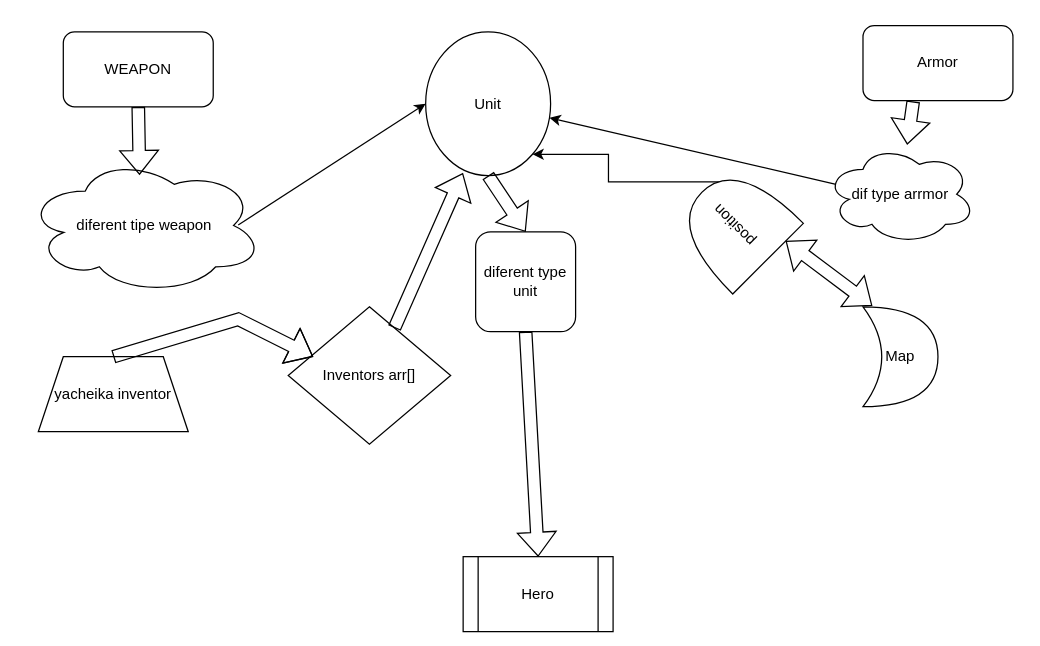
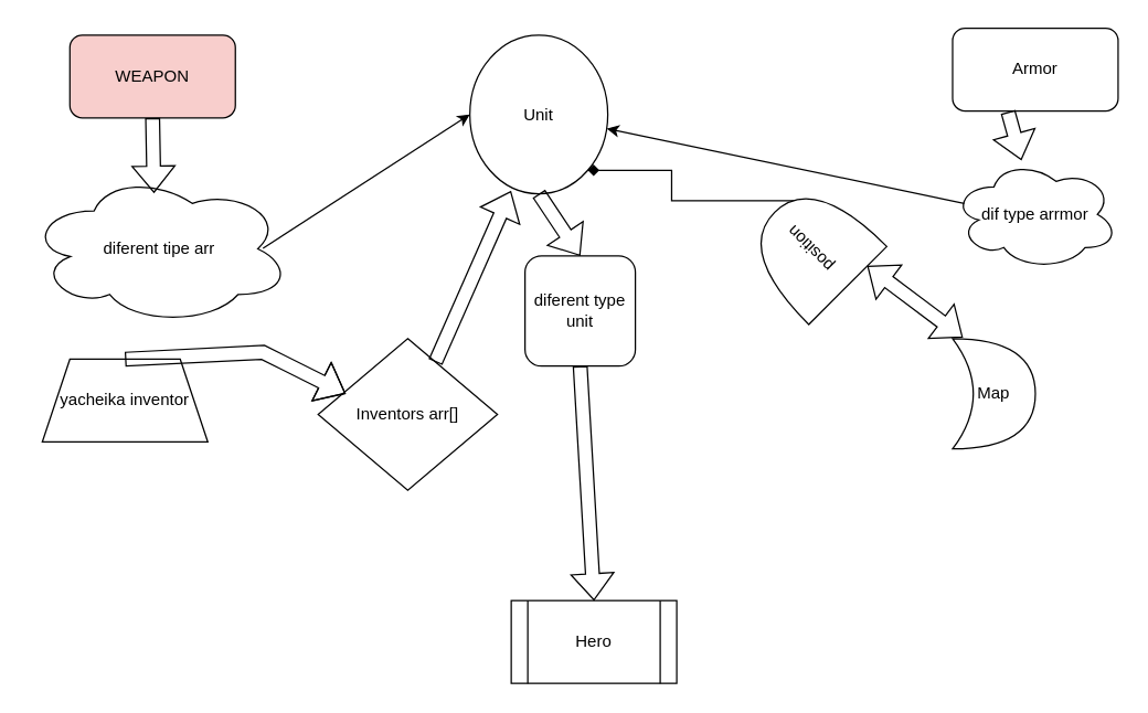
  <mxCell id="0" />
  <mxCell id="1" parent="0" />
- <mxCell id="2" value="WEAPON" style="rounded=1;whiteSpace=wrap;html=1;" parent="1" vertex="1"><mxGeometry x="50" y="25" width="120" height="60" as="geometry" /></mxCell>
- <mxCell id="3" value="diferent tipe weapon" style="ellipse;shape=cloud;whiteSpace=wrap;html=1;" parent="1" vertex="1"><mxGeometry x="20" y="125" width="190" height="110" as="geometry" /></mxCell>
+ <mxCell id="2" value="WEAPON" style="rounded=1;whiteSpace=wrap;html=1;fillColor=#f8cecc;" parent="1" vertex="1"><mxGeometry x="50" y="25" width="120" height="60" as="geometry" /></mxCell>
+ <mxCell id="3" value="diferent tipe arr" style="ellipse;shape=cloud;whiteSpace=wrap;html=1;" parent="1" vertex="1"><mxGeometry x="20" y="125" width="190" height="110" as="geometry" /></mxCell>
  <mxCell id="4" value="" style="shape=flexArrow;endArrow=classic;html=1;rounded=0;entryX=0.479;entryY=0.131;entryDx=0;entryDy=0;entryPerimeter=0;" parent="1" target="3" edge="1"><mxGeometry width="50" height="50" relative="1" as="geometry"><mxPoint x="110" y="85" as="sourcePoint" /><mxPoint x="140" y="155" as="targetPoint" /></mxGeometry></mxCell>
  <mxCell id="5" value="Unit" style="ellipse;whiteSpace=wrap;html=1;" parent="1" vertex="1"><mxGeometry x="340" y="25" width="100" height="115" as="geometry" /></mxCell>
  <mxCell id="6" value="" style="endArrow=classic;html=1;rounded=0;entryX=0;entryY=0.5;entryDx=0;entryDy=0;" parent="1" target="5" edge="1"><mxGeometry width="50" height="50" relative="1" as="geometry"><mxPoint x="190" y="179.5" as="sourcePoint" /><mxPoint x="250" y="179.5" as="targetPoint" /></mxGeometry></mxCell>
  <mxCell id="7" value="diferent type unit" style="whiteSpace=wrap;html=1;aspect=fixed;rounded=1;" parent="1" vertex="1"><mxGeometry x="380" y="185" width="80" height="80" as="geometry" /></mxCell>
  <mxCell id="8" value="" style="shape=flexArrow;endArrow=classic;html=1;rounded=0;entryX=0.5;entryY=0;entryDx=0;entryDy=0;exitX=0.5;exitY=1;exitDx=0;exitDy=0;" parent="1" source="5" target="7" edge="1"><mxGeometry width="50" height="50" relative="1" as="geometry"><mxPoint x="390" y="295" as="sourcePoint" /><mxPoint x="440" y="245" as="targetPoint" /></mxGeometry></mxCell>
- <mxCell id="9" value="Hero" style="shape=process;whiteSpace=wrap;html=1;backgroundOutline=1;" parent="1" vertex="1"><mxGeometry x="370" y="445" width="120" height="60" as="geometry" /></mxCell>
+ <mxCell id="9" value="Hero" style="shape=process;whiteSpace=wrap;html=1;backgroundOutline=1;" parent="1" vertex="1"><mxGeometry x="370" y="435" width="120" height="60" as="geometry" /></mxCell>
  <mxCell id="10" value="" style="shape=flexArrow;endArrow=classic;html=1;rounded=0;entryX=0.5;entryY=0;entryDx=0;entryDy=0;exitX=0.5;exitY=1;exitDx=0;exitDy=0;" parent="1" source="7" target="9" edge="1"><mxGeometry width="50" height="50" relative="1" as="geometry"><mxPoint x="390" y="295" as="sourcePoint" /><mxPoint x="440" y="245" as="targetPoint" /></mxGeometry></mxCell>
  <mxCell id="11" value="Armor" style="rounded=1;whiteSpace=wrap;html=1;" parent="1" vertex="1"><mxGeometry x="690" y="20" width="120" height="60" as="geometry" /></mxCell>
- <mxCell id="12" value="dif type arrmor" style="ellipse;shape=cloud;whiteSpace=wrap;html=1;" parent="1" vertex="1"><mxGeometry x="660" y="115" width="120" height="80" as="geometry" /></mxCell>
+ <mxCell id="12" value="dif type arrmor" style="ellipse;shape=cloud;whiteSpace=wrap;html=1;" parent="1" vertex="1"><mxGeometry x="690" y="115" width="120" height="80" as="geometry" /></mxCell>
  <mxCell id="13" value="" style="shape=flexArrow;endArrow=classic;html=1;rounded=0;exitX=0.335;exitY=1.01;exitDx=0;exitDy=0;exitPerimeter=0;" parent="1" source="11" target="12" edge="1"><mxGeometry width="50" height="50" relative="1" as="geometry"><mxPoint x="390" y="295" as="sourcePoint" /><mxPoint x="440" y="245" as="targetPoint" /></mxGeometry></mxCell>
  <mxCell id="14" value="" style="endArrow=classic;html=1;rounded=0;exitX=0.07;exitY=0.4;exitDx=0;exitDy=0;exitPerimeter=0;" parent="1" source="12" target="5" edge="1"><mxGeometry width="50" height="50" relative="1" as="geometry"><mxPoint x="390" y="295" as="sourcePoint" /><mxPoint x="440" y="245" as="targetPoint" /></mxGeometry></mxCell>
  <mxCell id="15" value="Inventors arr[]" style="rhombus;whiteSpace=wrap;html=1;" parent="1" vertex="1"><mxGeometry x="230" y="245" width="130" height="110" as="geometry" /></mxCell>
- <mxCell id="16" value="yacheika inventor" style="shape=trapezoid;perimeter=trapezoidPerimeter;whiteSpace=wrap;html=1;fixedSize=1;" parent="1" vertex="1"><mxGeometry x="30" y="285" width="120" height="60" as="geometry" /></mxCell>
+ <mxCell id="16" value="yacheika inventor" style="shape=trapezoid;perimeter=trapezoidPerimeter;whiteSpace=wrap;html=1;fixedSize=1;" parent="1" vertex="1"><mxGeometry x="30" y="260" width="120" height="60" as="geometry" /></mxCell>
  <mxCell id="17" value="" style="shape=flexArrow;endArrow=classic;html=1;rounded=0;exitX=0.5;exitY=0;exitDx=0;exitDy=0;" parent="1" source="16" edge="1"><mxGeometry width="50" height="50" relative="1" as="geometry"><mxPoint x="390" y="295" as="sourcePoint" /><mxPoint x="250" y="285" as="targetPoint" /><Array as="points"><mxPoint x="190" y="255" /></Array></mxGeometry></mxCell>
  <mxCell id="18" value="" style="shape=flexArrow;endArrow=classic;html=1;rounded=0;entryX=0.298;entryY=0.983;entryDx=0;entryDy=0;exitX=0.654;exitY=0.155;exitDx=0;exitDy=0;exitPerimeter=0;entryPerimeter=0;" parent="1" source="15" target="5" edge="1"><mxGeometry width="50" height="50" relative="1" as="geometry"><mxPoint x="390" y="295" as="sourcePoint" /><mxPoint x="440" y="245" as="targetPoint" /></mxGeometry></mxCell>
- <mxCell id="19" style="edgeStyle=orthogonalEdgeStyle;rounded=0;orthogonalLoop=1;jettySize=auto;html=1;entryX=1;entryY=1;entryDx=0;entryDy=0;exitX=0.863;exitY=0.777;exitDx=0;exitDy=0;exitPerimeter=0;" parent="1" source="20" target="5" edge="1"><mxGeometry relative="1" as="geometry"><mxPoint x="570" y="85" as="targetPoint" /></mxGeometry></mxCell>
+ <mxCell id="19" style="edgeStyle=orthogonalEdgeStyle;rounded=0;orthogonalLoop=1;jettySize=auto;html=1;entryX=1;entryY=1;entryDx=0;entryDy=0;exitX=0.863;exitY=0.777;exitDx=0;exitDy=0;exitPerimeter=0;endArrow=diamond;" parent="1" source="20" target="5" edge="1"><mxGeometry relative="1" as="geometry"><mxPoint x="570" y="85" as="targetPoint" /></mxGeometry></mxCell>
  <mxCell id="20" value="position" style="shape=or;whiteSpace=wrap;html=1;rotation=-135;" parent="1" vertex="1"><mxGeometry x="550" y="140" width="75" height="80" as="geometry" /></mxCell>
  <mxCell id="21" value="Map" style="shape=xor;whiteSpace=wrap;html=1;rotation=0;" parent="1" vertex="1"><mxGeometry x="690" y="245" width="60" height="80" as="geometry" /></mxCell>
  <mxCell id="22" value="" style="shape=flexArrow;endArrow=classic;startArrow=classic;html=1;rounded=0;entryX=0;entryY=0.75;entryDx=0;entryDy=0;entryPerimeter=0;exitX=0.123;exitY=-0.01;exitDx=0;exitDy=0;exitPerimeter=0;" parent="1" source="21" target="20" edge="1"><mxGeometry width="100" height="100" relative="1" as="geometry"><mxPoint x="540" y="285" as="sourcePoint" /><mxPoint x="640" y="185" as="targetPoint" /></mxGeometry></mxCell>
